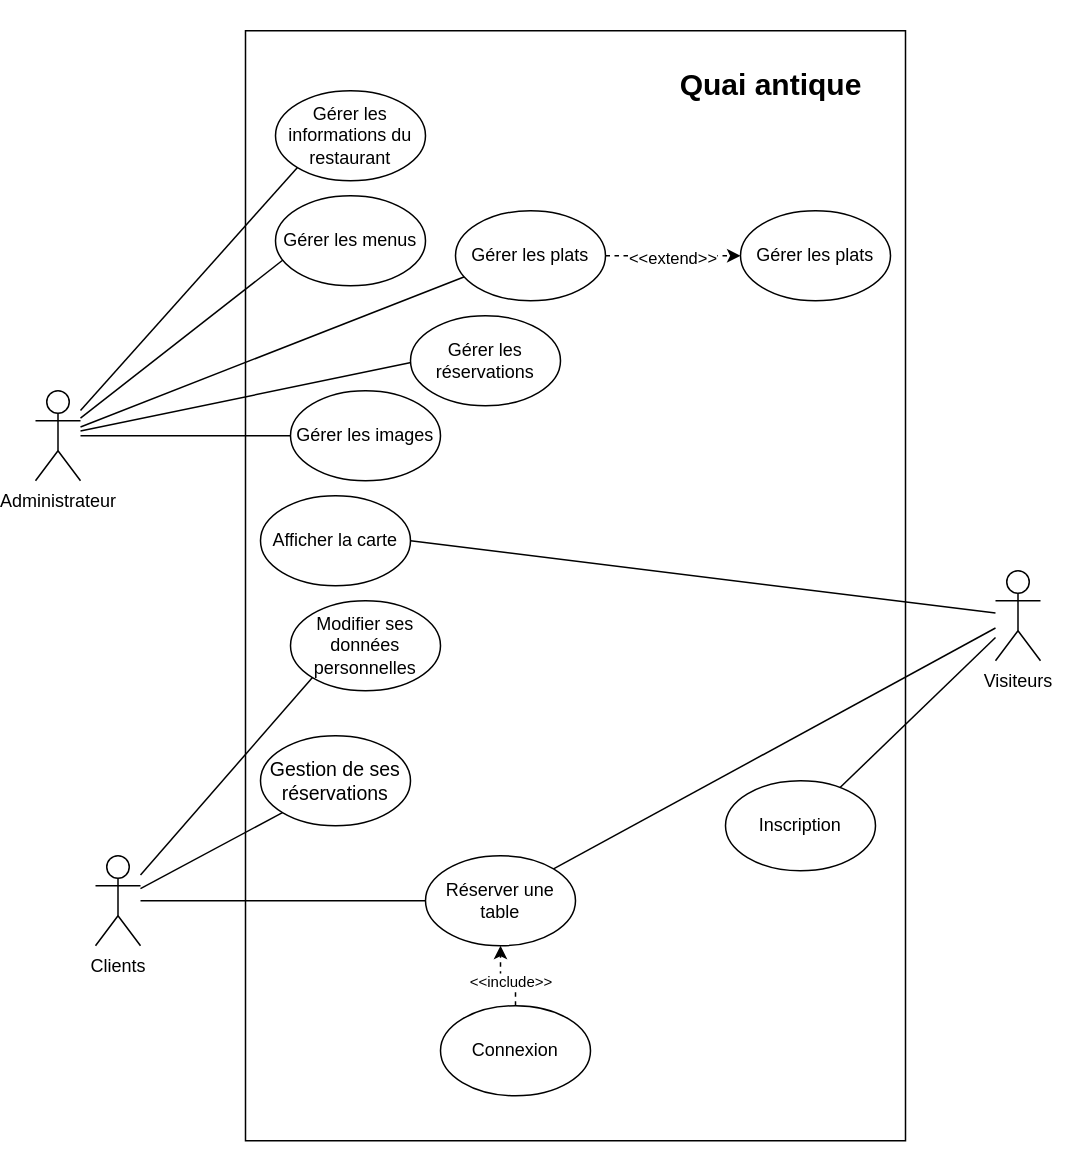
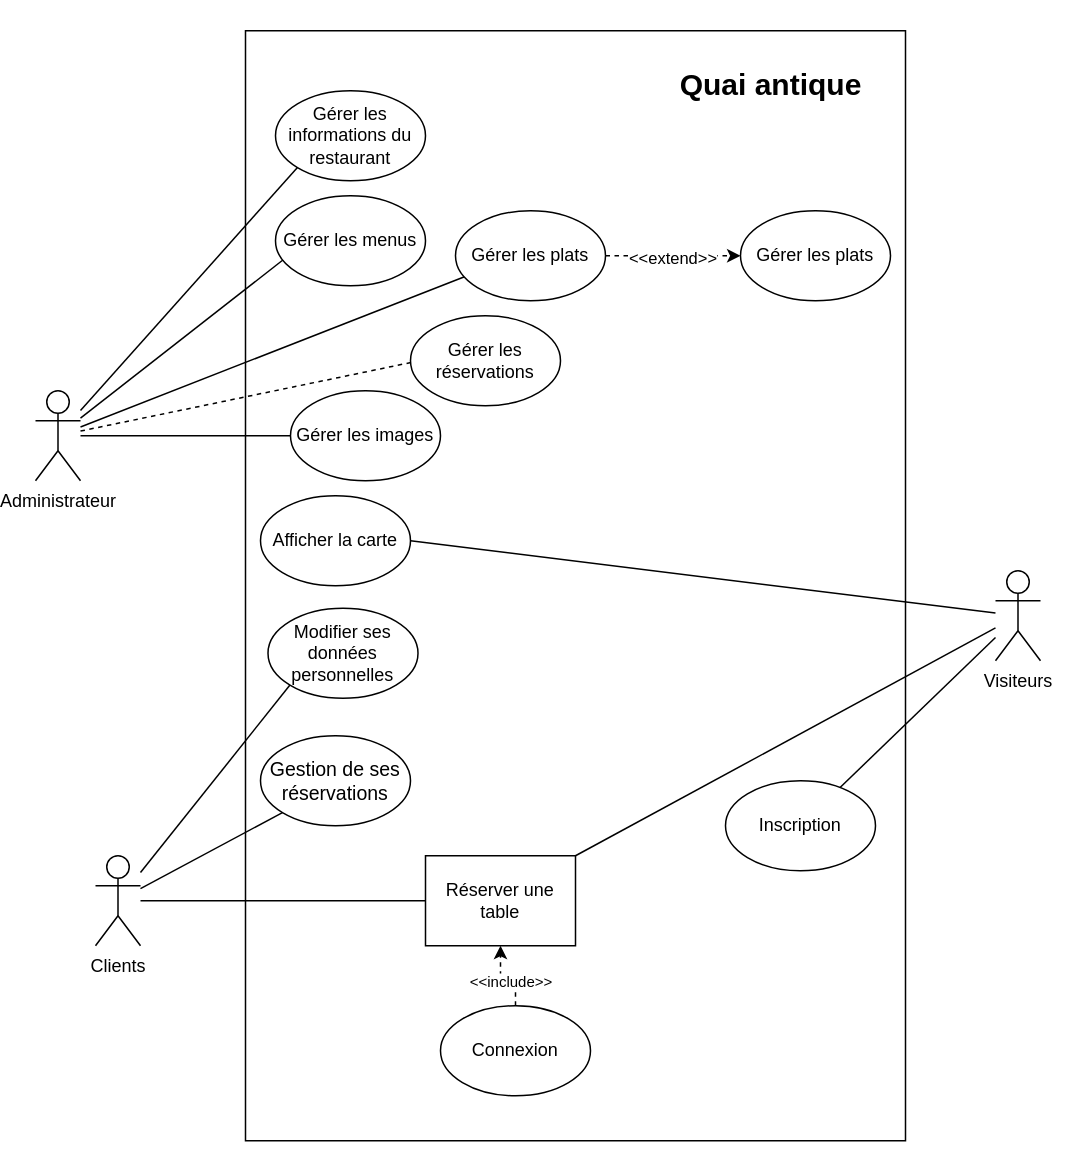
  <mxCell id="0" />
  <mxCell id="1" parent="0" />
  <mxCell id="2" value="" style="rounded=0;whiteSpace=wrap;html=1;" parent="1" vertex="1"><mxGeometry x="160" y="20" width="440" height="740" as="geometry" /></mxCell>
  <mxCell id="3" value="Quai antique" style="text;html=1;fontSize=20;fontStyle=1;verticalAlign=middle;align=center;fontColor=light-dark(#000000,#FFFFFF);" parent="1" vertex="1"><mxGeometry x="460" y="30" width="100" height="50" as="geometry" /></mxCell>
  <mxCell id="4" style="rounded=0;orthogonalLoop=1;jettySize=auto;html=1;entryX=0.06;entryY=0.7;entryDx=0;entryDy=0;endArrow=none;startFill=0;entryPerimeter=0;" edge="1" parent="1" source="8" target="25"><mxGeometry relative="1" as="geometry" /></mxCell>
  <mxCell id="5" style="rounded=0;orthogonalLoop=1;jettySize=auto;html=1;entryX=0.06;entryY=0.733;entryDx=0;entryDy=0;endArrow=none;startFill=0;entryPerimeter=0;" edge="1" parent="1" source="8" target="28"><mxGeometry relative="1" as="geometry" /></mxCell>
  <mxCell id="6" style="rounded=0;orthogonalLoop=1;jettySize=auto;html=1;endArrow=none;startFill=0;" edge="1" parent="1" source="8" target="29"><mxGeometry relative="1" as="geometry" /></mxCell>
- <mxCell id="7" style="rounded=0;orthogonalLoop=1;jettySize=auto;html=1;entryX=0.06;entryY=0.5;entryDx=0;entryDy=0;endArrow=none;startFill=0;entryPerimeter=0;" edge="1" parent="1" source="8" target="30"><mxGeometry relative="1" as="geometry" /></mxCell>
+ <mxCell id="7" style="rounded=0;orthogonalLoop=1;jettySize=auto;html=1;entryX=0.06;entryY=0.5;entryDx=0;entryDy=0;endArrow=none;startFill=0;entryPerimeter=0;dashed=1;" edge="1" parent="1" source="8" target="30"><mxGeometry relative="1" as="geometry" /></mxCell>
  <mxCell id="8" value="&lt;div&gt;Administrateur&lt;/div&gt;" style="shape=umlActor;verticalLabelPosition=bottom;verticalAlign=top;html=1;outlineConnect=0;" parent="1" vertex="1"><mxGeometry x="20" y="260" width="30" height="60" as="geometry" /></mxCell>
  <mxCell id="9" style="rounded=0;orthogonalLoop=1;jettySize=auto;html=1;endArrow=none;startFill=0;entryX=0;entryY=0.5;entryDx=0;entryDy=0;" parent="1" source="10" target="15" edge="1"><mxGeometry relative="1" as="geometry"><mxPoint x="270" y="600" as="targetPoint" /></mxGeometry></mxCell>
  <mxCell id="10" value="&lt;div&gt;Clients&lt;/div&gt;" style="shape=umlActor;verticalLabelPosition=bottom;verticalAlign=top;html=1;outlineConnect=0;" parent="1" vertex="1"><mxGeometry x="60" y="570" width="30" height="60" as="geometry" /></mxCell>
  <mxCell id="11" style="rounded=0;orthogonalLoop=1;jettySize=auto;html=1;entryX=1;entryY=0;entryDx=0;entryDy=0;endArrow=none;startFill=0;" parent="1" source="12" target="15" edge="1"><mxGeometry relative="1" as="geometry" /></mxCell>
  <mxCell id="12" value="Visiteurs" style="shape=umlActor;verticalLabelPosition=bottom;verticalAlign=top;html=1;outlineConnect=0;" parent="1" vertex="1"><mxGeometry x="660" y="380" width="30" height="60" as="geometry" /></mxCell>
  <mxCell id="13" value="Inscription" style="ellipse;whiteSpace=wrap;html=1;fontSize=12;" parent="1" vertex="1"><mxGeometry x="480" y="520" width="100" height="60" as="geometry" /></mxCell>
  <mxCell id="14" style="rounded=0;orthogonalLoop=1;jettySize=auto;html=1;endArrow=none;startFill=0;" parent="1" source="12" target="13" edge="1"><mxGeometry relative="1" as="geometry"><mxPoint x="481" y="415" as="targetPoint" /></mxGeometry></mxCell>
- <mxCell id="15" value="Réserver une table" style="ellipse;whiteSpace=wrap;html=1;fontSize=12;" parent="1" vertex="1"><mxGeometry x="280" y="570" width="100" height="60" as="geometry" /></mxCell>
+ <mxCell id="15" value="Réserver une table" style="whiteSpace=wrap;html=1;fontSize=12;rounded=0;" parent="1" vertex="1"><mxGeometry x="280" y="570" width="100" height="60" as="geometry" /></mxCell>
  <mxCell id="16" style="edgeStyle=orthogonalEdgeStyle;rounded=0;orthogonalLoop=1;jettySize=auto;html=1;entryX=0.5;entryY=1;entryDx=0;entryDy=0;dashed=1;" parent="1" source="18" target="15" edge="1"><mxGeometry relative="1" as="geometry"><Array as="points" /></mxGeometry></mxCell>
  <mxCell id="17" value="&amp;lt;&amp;lt;include&amp;gt;&amp;gt;" style="edgeLabel;html=1;align=center;verticalAlign=middle;resizable=0;points=[];fontSize=10;" parent="16" vertex="1" connectable="0"><mxGeometry x="-0.04" y="3" relative="1" as="geometry"><mxPoint as="offset" /></mxGeometry></mxCell>
  <mxCell id="18" value="Connexion" style="ellipse;whiteSpace=wrap;html=1;fontSize=12;" parent="1" vertex="1"><mxGeometry x="290" y="670" width="100" height="60" as="geometry" /></mxCell>
  <mxCell id="19" value="Afficher la carte" style="ellipse;whiteSpace=wrap;html=1;fontSize=12;" vertex="1" parent="1"><mxGeometry x="170" y="330" width="100" height="60" as="geometry" /></mxCell>
  <mxCell id="20" style="rounded=0;orthogonalLoop=1;jettySize=auto;html=1;entryX=1;entryY=0.5;entryDx=0;entryDy=0;endArrow=none;startFill=0;" edge="1" parent="1" source="12" target="19"><mxGeometry relative="1" as="geometry" /></mxCell>
  <mxCell id="21" value="Gestion de ses réservations" style="ellipse;whiteSpace=wrap;html=1;fontSize=13;" vertex="1" parent="1"><mxGeometry x="170" y="490" width="100" height="60" as="geometry" /></mxCell>
  <mxCell id="22" style="rounded=0;orthogonalLoop=1;jettySize=auto;html=1;entryX=0;entryY=1;entryDx=0;entryDy=0;endArrow=none;startFill=0;" edge="1" parent="1" source="10" target="21"><mxGeometry relative="1" as="geometry" /></mxCell>
- <mxCell id="23" value="Modifier ses données personnelles" style="ellipse;whiteSpace=wrap;html=1;fontSize=12;" vertex="1" parent="1"><mxGeometry x="190" y="400" width="100" height="60" as="geometry" /></mxCell>
+ <mxCell id="23" value="Modifier ses données personnelles" style="ellipse;whiteSpace=wrap;html=1;fontSize=12;" vertex="1" parent="1"><mxGeometry x="175" y="405" width="100" height="60" as="geometry" /></mxCell>
  <mxCell id="24" style="rounded=0;orthogonalLoop=1;jettySize=auto;html=1;entryX=0;entryY=1;entryDx=0;entryDy=0;endArrow=none;startFill=0;" edge="1" parent="1" source="10" target="23"><mxGeometry relative="1" as="geometry" /></mxCell>
  <mxCell id="25" value="Gérer les menus" style="ellipse;whiteSpace=wrap;html=1;" vertex="1" parent="1"><mxGeometry x="180" y="130" width="100" height="60" as="geometry" /></mxCell>
  <mxCell id="26" style="edgeStyle=orthogonalEdgeStyle;rounded=0;orthogonalLoop=1;jettySize=auto;html=1;entryX=0;entryY=0.5;entryDx=0;entryDy=0;dashed=1;" edge="1" parent="1" source="28" target="33"><mxGeometry relative="1" as="geometry" /></mxCell>
  <mxCell id="27" value="&amp;lt;&amp;lt;extend&amp;gt;&amp;gt;" style="edgeLabel;html=1;align=center;verticalAlign=middle;resizable=0;points=[];" vertex="1" connectable="0" parent="26"><mxGeometry x="-0.033" y="-1" relative="1" as="geometry"><mxPoint as="offset" /></mxGeometry></mxCell>
  <mxCell id="28" value="Gérer les plats" style="ellipse;whiteSpace=wrap;html=1;" vertex="1" parent="1"><mxGeometry x="300" y="140" width="100" height="60" as="geometry" /></mxCell>
  <mxCell id="29" value="Gérer les images" style="ellipse;whiteSpace=wrap;html=1;" vertex="1" parent="1"><mxGeometry x="190" y="260" width="100" height="60" as="geometry" /></mxCell>
  <mxCell id="30" value="Gérer les réservations" style="ellipse;whiteSpace=wrap;html=1;" vertex="1" parent="1"><mxGeometry x="270" y="210" width="100" height="60" as="geometry" /></mxCell>
  <mxCell id="31" value="Gérer les informations du restaurant" style="ellipse;whiteSpace=wrap;html=1;" vertex="1" parent="1"><mxGeometry x="180" y="60" width="100" height="60" as="geometry" /></mxCell>
  <mxCell id="32" style="rounded=0;orthogonalLoop=1;jettySize=auto;html=1;entryX=0;entryY=1;entryDx=0;entryDy=0;endArrow=none;startFill=0;" edge="1" parent="1" source="8" target="31"><mxGeometry relative="1" as="geometry" /></mxCell>
  <mxCell id="33" value="Gérer les plats" style="ellipse;whiteSpace=wrap;html=1;" vertex="1" parent="1"><mxGeometry x="490" y="140" width="100" height="60" as="geometry" /></mxCell>
